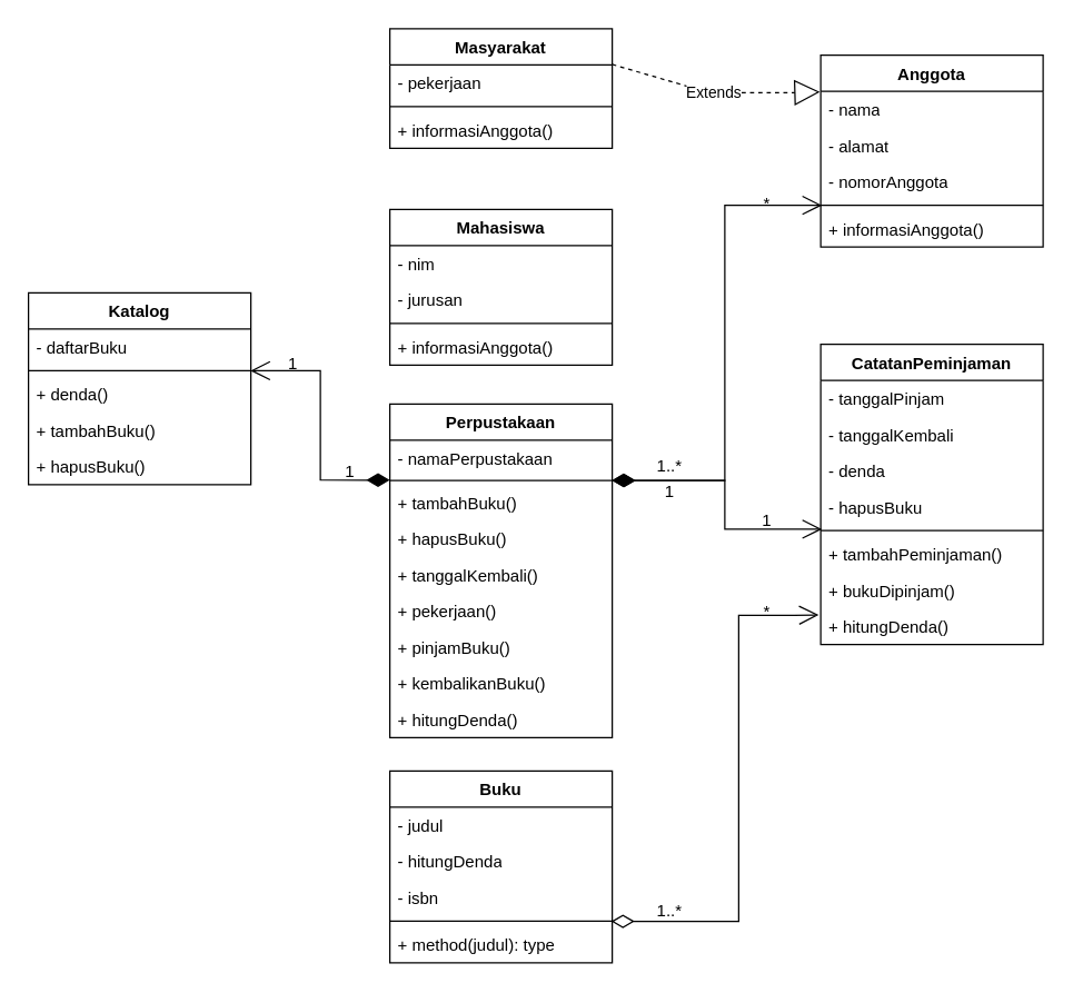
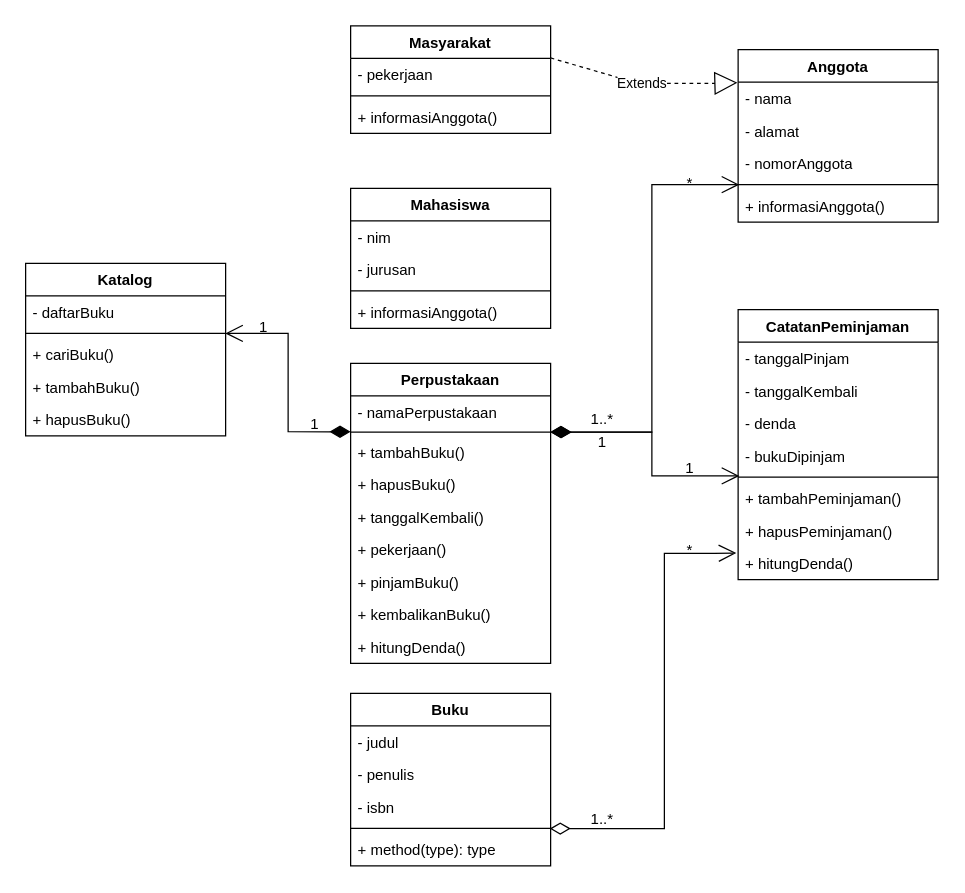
  <mxCell id="0" />
  <mxCell id="1" parent="0" />
  <mxCell id="2" value="Perpustakaan" style="swimlane;fontStyle=1;align=center;verticalAlign=top;childLayout=stackLayout;horizontal=1;startSize=26;horizontalStack=0;resizeParent=1;resizeParentMax=0;resizeLast=0;collapsible=1;marginBottom=0;whiteSpace=wrap;html=1;" parent="1" vertex="1"><mxGeometry x="280" y="290" width="160" height="240" as="geometry" /></mxCell>
  <mxCell id="3" value="- namaPerpustakaan" style="text;strokeColor=none;fillColor=none;align=left;verticalAlign=top;spacingLeft=4;spacingRight=4;overflow=hidden;rotatable=0;points=[[0,0.5],[1,0.5]];portConstraint=eastwest;whiteSpace=wrap;html=1;" parent="2" vertex="1"><mxGeometry y="26" width="160" height="26" as="geometry" /></mxCell>
  <mxCell id="4" value="" style="line;strokeWidth=1;fillColor=none;align=left;verticalAlign=middle;spacingTop=-1;spacingLeft=3;spacingRight=3;rotatable=0;labelPosition=right;points=[];portConstraint=eastwest;strokeColor=inherit;" parent="2" vertex="1"><mxGeometry y="52" width="160" height="6" as="geometry" /></mxCell>
  <mxCell id="5" value="+ tambahBuku()" style="text;strokeColor=none;fillColor=none;align=left;verticalAlign=top;spacingLeft=4;spacingRight=4;overflow=hidden;rotatable=0;points=[[0,0.5],[1,0.5]];portConstraint=eastwest;whiteSpace=wrap;html=1;" parent="2" vertex="1"><mxGeometry y="58" width="160" height="26" as="geometry" /></mxCell>
  <mxCell id="6" value="+ hapusBuku()" style="text;strokeColor=none;fillColor=none;align=left;verticalAlign=top;spacingLeft=4;spacingRight=4;overflow=hidden;rotatable=0;points=[[0,0.5],[1,0.5]];portConstraint=eastwest;whiteSpace=wrap;html=1;" parent="2" vertex="1"><mxGeometry y="84" width="160" height="26" as="geometry" /></mxCell>
  <mxCell id="7" value="+ tanggalKembali()" style="text;strokeColor=none;fillColor=none;align=left;verticalAlign=top;spacingLeft=4;spacingRight=4;overflow=hidden;rotatable=0;points=[[0,0.5],[1,0.5]];portConstraint=eastwest;whiteSpace=wrap;html=1;" parent="2" vertex="1"><mxGeometry y="110" width="160" height="26" as="geometry" /></mxCell>
  <mxCell id="8" value="+ pekerjaan()" style="text;strokeColor=none;fillColor=none;align=left;verticalAlign=top;spacingLeft=4;spacingRight=4;overflow=hidden;rotatable=0;points=[[0,0.5],[1,0.5]];portConstraint=eastwest;whiteSpace=wrap;html=1;" parent="2" vertex="1"><mxGeometry y="136" width="160" height="26" as="geometry" /></mxCell>
  <mxCell id="9" value="+ pinjamBuku()" style="text;strokeColor=none;fillColor=none;align=left;verticalAlign=top;spacingLeft=4;spacingRight=4;overflow=hidden;rotatable=0;points=[[0,0.5],[1,0.5]];portConstraint=eastwest;whiteSpace=wrap;html=1;" parent="2" vertex="1"><mxGeometry y="162" width="160" height="26" as="geometry" /></mxCell>
  <mxCell id="10" value="+ kembalikanBuku()" style="text;strokeColor=none;fillColor=none;align=left;verticalAlign=top;spacingLeft=4;spacingRight=4;overflow=hidden;rotatable=0;points=[[0,0.5],[1,0.5]];portConstraint=eastwest;whiteSpace=wrap;html=1;" parent="2" vertex="1"><mxGeometry y="188" width="160" height="26" as="geometry" /></mxCell>
  <mxCell id="11" value="+ hitungDenda()" style="text;strokeColor=none;fillColor=none;align=left;verticalAlign=top;spacingLeft=4;spacingRight=4;overflow=hidden;rotatable=0;points=[[0,0.5],[1,0.5]];portConstraint=eastwest;whiteSpace=wrap;html=1;" parent="2" vertex="1"><mxGeometry y="214" width="160" height="26" as="geometry" /></mxCell>
  <mxCell id="12" value="Katalog" style="swimlane;fontStyle=1;align=center;verticalAlign=top;childLayout=stackLayout;horizontal=1;startSize=26;horizontalStack=0;resizeParent=1;resizeParentMax=0;resizeLast=0;collapsible=1;marginBottom=0;whiteSpace=wrap;html=1;" parent="1" vertex="1"><mxGeometry x="20" y="210" width="160" height="138" as="geometry" /></mxCell>
  <mxCell id="13" value="- daftarBuku" style="text;strokeColor=none;fillColor=none;align=left;verticalAlign=top;spacingLeft=4;spacingRight=4;overflow=hidden;rotatable=0;points=[[0,0.5],[1,0.5]];portConstraint=eastwest;whiteSpace=wrap;html=1;" parent="12" vertex="1"><mxGeometry y="26" width="160" height="26" as="geometry" /></mxCell>
  <mxCell id="14" value="" style="line;strokeWidth=1;fillColor=none;align=left;verticalAlign=middle;spacingTop=-1;spacingLeft=3;spacingRight=3;rotatable=0;labelPosition=right;points=[];portConstraint=eastwest;strokeColor=inherit;" parent="12" vertex="1"><mxGeometry y="52" width="160" height="8" as="geometry" /></mxCell>
- <mxCell id="15" value="+ denda()" style="text;strokeColor=none;fillColor=none;align=left;verticalAlign=top;spacingLeft=4;spacingRight=4;overflow=hidden;rotatable=0;points=[[0,0.5],[1,0.5]];portConstraint=eastwest;whiteSpace=wrap;html=1;" parent="12" vertex="1"><mxGeometry y="60" width="160" height="26" as="geometry" /></mxCell>
+ <mxCell id="15" value="+ cariBuku()" style="text;strokeColor=none;fillColor=none;align=left;verticalAlign=top;spacingLeft=4;spacingRight=4;overflow=hidden;rotatable=0;points=[[0,0.5],[1,0.5]];portConstraint=eastwest;whiteSpace=wrap;html=1;" parent="12" vertex="1"><mxGeometry y="60" width="160" height="26" as="geometry" /></mxCell>
  <mxCell id="16" value="+ tambahBuku()" style="text;strokeColor=none;fillColor=none;align=left;verticalAlign=top;spacingLeft=4;spacingRight=4;overflow=hidden;rotatable=0;points=[[0,0.5],[1,0.5]];portConstraint=eastwest;whiteSpace=wrap;html=1;" parent="12" vertex="1"><mxGeometry y="86" width="160" height="26" as="geometry" /></mxCell>
  <mxCell id="17" value="+ hapusBuku()" style="text;strokeColor=none;fillColor=none;align=left;verticalAlign=top;spacingLeft=4;spacingRight=4;overflow=hidden;rotatable=0;points=[[0,0.5],[1,0.5]];portConstraint=eastwest;whiteSpace=wrap;html=1;" parent="12" vertex="1"><mxGeometry y="112" width="160" height="26" as="geometry" /></mxCell>
  <mxCell id="18" value="CatatanPeminjaman" style="swimlane;fontStyle=1;align=center;verticalAlign=top;childLayout=stackLayout;horizontal=1;startSize=26;horizontalStack=0;resizeParent=1;resizeParentMax=0;resizeLast=0;collapsible=1;marginBottom=0;whiteSpace=wrap;html=1;" parent="1" vertex="1"><mxGeometry x="590" y="247" width="160" height="216" as="geometry" /></mxCell>
  <mxCell id="19" value="- tanggalPinjam" style="text;strokeColor=none;fillColor=none;align=left;verticalAlign=top;spacingLeft=4;spacingRight=4;overflow=hidden;rotatable=0;points=[[0,0.5],[1,0.5]];portConstraint=eastwest;whiteSpace=wrap;html=1;" parent="18" vertex="1"><mxGeometry y="26" width="160" height="26" as="geometry" /></mxCell>
  <mxCell id="20" value="- tanggalKembali" style="text;strokeColor=none;fillColor=none;align=left;verticalAlign=top;spacingLeft=4;spacingRight=4;overflow=hidden;rotatable=0;points=[[0,0.5],[1,0.5]];portConstraint=eastwest;whiteSpace=wrap;html=1;" parent="18" vertex="1"><mxGeometry y="52" width="160" height="26" as="geometry" /></mxCell>
  <mxCell id="21" value="- denda" style="text;strokeColor=none;fillColor=none;align=left;verticalAlign=top;spacingLeft=4;spacingRight=4;overflow=hidden;rotatable=0;points=[[0,0.5],[1,0.5]];portConstraint=eastwest;whiteSpace=wrap;html=1;" parent="18" vertex="1"><mxGeometry y="78" width="160" height="26" as="geometry" /></mxCell>
- <mxCell id="22" value="- hapusBuku" style="text;strokeColor=none;fillColor=none;align=left;verticalAlign=top;spacingLeft=4;spacingRight=4;overflow=hidden;rotatable=0;points=[[0,0.5],[1,0.5]];portConstraint=eastwest;whiteSpace=wrap;html=1;" parent="18" vertex="1"><mxGeometry y="104" width="160" height="26" as="geometry" /></mxCell>
+ <mxCell id="22" value="- bukuDipinjam" style="text;strokeColor=none;fillColor=none;align=left;verticalAlign=top;spacingLeft=4;spacingRight=4;overflow=hidden;rotatable=0;points=[[0,0.5],[1,0.5]];portConstraint=eastwest;whiteSpace=wrap;html=1;" parent="18" vertex="1"><mxGeometry y="104" width="160" height="26" as="geometry" /></mxCell>
  <mxCell id="23" value="" style="line;strokeWidth=1;fillColor=none;align=left;verticalAlign=middle;spacingTop=-1;spacingLeft=3;spacingRight=3;rotatable=0;labelPosition=right;points=[];portConstraint=eastwest;strokeColor=inherit;" parent="18" vertex="1"><mxGeometry y="130" width="160" height="8" as="geometry" /></mxCell>
  <mxCell id="24" value="+ tambahPeminjaman()" style="text;strokeColor=none;fillColor=none;align=left;verticalAlign=top;spacingLeft=4;spacingRight=4;overflow=hidden;rotatable=0;points=[[0,0.5],[1,0.5]];portConstraint=eastwest;whiteSpace=wrap;html=1;" parent="18" vertex="1"><mxGeometry y="138" width="160" height="26" as="geometry" /></mxCell>
- <mxCell id="25" value="+ bukuDipinjam()" style="text;strokeColor=none;fillColor=none;align=left;verticalAlign=top;spacingLeft=4;spacingRight=4;overflow=hidden;rotatable=0;points=[[0,0.5],[1,0.5]];portConstraint=eastwest;whiteSpace=wrap;html=1;" parent="18" vertex="1"><mxGeometry y="164" width="160" height="26" as="geometry" /></mxCell>
+ <mxCell id="25" value="+ hapusPeminjaman()" style="text;strokeColor=none;fillColor=none;align=left;verticalAlign=top;spacingLeft=4;spacingRight=4;overflow=hidden;rotatable=0;points=[[0,0.5],[1,0.5]];portConstraint=eastwest;whiteSpace=wrap;html=1;" parent="18" vertex="1"><mxGeometry y="164" width="160" height="26" as="geometry" /></mxCell>
  <mxCell id="26" value="+ hitungDenda()" style="text;strokeColor=none;fillColor=none;align=left;verticalAlign=top;spacingLeft=4;spacingRight=4;overflow=hidden;rotatable=0;points=[[0,0.5],[1,0.5]];portConstraint=eastwest;whiteSpace=wrap;html=1;" parent="18" vertex="1"><mxGeometry y="190" width="160" height="26" as="geometry" /></mxCell>
  <mxCell id="27" value="Buku" style="swimlane;fontStyle=1;align=center;verticalAlign=top;childLayout=stackLayout;horizontal=1;startSize=26;horizontalStack=0;resizeParent=1;resizeParentMax=0;resizeLast=0;collapsible=1;marginBottom=0;whiteSpace=wrap;html=1;" parent="1" vertex="1"><mxGeometry x="280" y="554" width="160" height="138" as="geometry" /></mxCell>
  <mxCell id="28" value="- judul" style="text;strokeColor=none;fillColor=none;align=left;verticalAlign=top;spacingLeft=4;spacingRight=4;overflow=hidden;rotatable=0;points=[[0,0.5],[1,0.5]];portConstraint=eastwest;whiteSpace=wrap;html=1;" parent="27" vertex="1"><mxGeometry y="26" width="160" height="26" as="geometry" /></mxCell>
- <mxCell id="29" value="- hitungDenda" style="text;strokeColor=none;fillColor=none;align=left;verticalAlign=top;spacingLeft=4;spacingRight=4;overflow=hidden;rotatable=0;points=[[0,0.5],[1,0.5]];portConstraint=eastwest;whiteSpace=wrap;html=1;" parent="27" vertex="1"><mxGeometry y="52" width="160" height="26" as="geometry" /></mxCell>
+ <mxCell id="29" value="- penulis" style="text;strokeColor=none;fillColor=none;align=left;verticalAlign=top;spacingLeft=4;spacingRight=4;overflow=hidden;rotatable=0;points=[[0,0.5],[1,0.5]];portConstraint=eastwest;whiteSpace=wrap;html=1;" parent="27" vertex="1"><mxGeometry y="52" width="160" height="26" as="geometry" /></mxCell>
  <mxCell id="30" value="- isbn" style="text;strokeColor=none;fillColor=none;align=left;verticalAlign=top;spacingLeft=4;spacingRight=4;overflow=hidden;rotatable=0;points=[[0,0.5],[1,0.5]];portConstraint=eastwest;whiteSpace=wrap;html=1;" parent="27" vertex="1"><mxGeometry y="78" width="160" height="26" as="geometry" /></mxCell>
  <mxCell id="31" value="" style="line;strokeWidth=1;fillColor=none;align=left;verticalAlign=middle;spacingTop=-1;spacingLeft=3;spacingRight=3;rotatable=0;labelPosition=right;points=[];portConstraint=eastwest;strokeColor=inherit;" parent="27" vertex="1"><mxGeometry y="104" width="160" height="8" as="geometry" /></mxCell>
- <mxCell id="32" value="+ method(judul): type" style="text;strokeColor=none;fillColor=none;align=left;verticalAlign=top;spacingLeft=4;spacingRight=4;overflow=hidden;rotatable=0;points=[[0,0.5],[1,0.5]];portConstraint=eastwest;whiteSpace=wrap;html=1;" parent="27" vertex="1"><mxGeometry y="112" width="160" height="26" as="geometry" /></mxCell>
+ <mxCell id="32" value="+ method(type): type" style="text;strokeColor=none;fillColor=none;align=left;verticalAlign=top;spacingLeft=4;spacingRight=4;overflow=hidden;rotatable=0;points=[[0,0.5],[1,0.5]];portConstraint=eastwest;whiteSpace=wrap;html=1;" parent="27" vertex="1"><mxGeometry y="112" width="160" height="26" as="geometry" /></mxCell>
  <mxCell id="33" value="" style="endArrow=open;html=1;endSize=12;startArrow=diamondThin;startSize=14;startFill=0;edgeStyle=orthogonalEdgeStyle;align=left;verticalAlign=bottom;rounded=0;exitX=0.995;exitY=0.524;exitDx=0;exitDy=0;exitPerimeter=0;entryX=-0.009;entryY=0.181;entryDx=0;entryDy=0;entryPerimeter=0;" parent="1" source="31" target="26" edge="1"><mxGeometry x="-1" y="3" relative="1" as="geometry"><mxPoint x="480" y="635.29" as="sourcePoint" /><mxPoint x="571" y="440" as="targetPoint" /><Array as="points"><mxPoint x="531" y="662" /><mxPoint x="531" y="442" /><mxPoint x="571" y="442" /></Array></mxGeometry></mxCell>
  <mxCell id="34" value="Anggota" style="swimlane;fontStyle=1;align=center;verticalAlign=top;childLayout=stackLayout;horizontal=1;startSize=26;horizontalStack=0;resizeParent=1;resizeParentMax=0;resizeLast=0;collapsible=1;marginBottom=0;whiteSpace=wrap;html=1;" parent="1" vertex="1"><mxGeometry x="590" y="39" width="160" height="138" as="geometry" /></mxCell>
  <mxCell id="35" value="- nama" style="text;strokeColor=none;fillColor=none;align=left;verticalAlign=top;spacingLeft=4;spacingRight=4;overflow=hidden;rotatable=0;points=[[0,0.5],[1,0.5]];portConstraint=eastwest;whiteSpace=wrap;html=1;" parent="34" vertex="1"><mxGeometry y="26" width="160" height="26" as="geometry" /></mxCell>
  <mxCell id="36" value="- alamat" style="text;strokeColor=none;fillColor=none;align=left;verticalAlign=top;spacingLeft=4;spacingRight=4;overflow=hidden;rotatable=0;points=[[0,0.5],[1,0.5]];portConstraint=eastwest;whiteSpace=wrap;html=1;" parent="34" vertex="1"><mxGeometry y="52" width="160" height="26" as="geometry" /></mxCell>
  <mxCell id="37" value="- nomorAnggota" style="text;strokeColor=none;fillColor=none;align=left;verticalAlign=top;spacingLeft=4;spacingRight=4;overflow=hidden;rotatable=0;points=[[0,0.5],[1,0.5]];portConstraint=eastwest;whiteSpace=wrap;html=1;" parent="34" vertex="1"><mxGeometry y="78" width="160" height="26" as="geometry" /></mxCell>
  <mxCell id="38" value="" style="line;strokeWidth=1;fillColor=none;align=left;verticalAlign=middle;spacingTop=-1;spacingLeft=3;spacingRight=3;rotatable=0;labelPosition=right;points=[];portConstraint=eastwest;strokeColor=inherit;" parent="34" vertex="1"><mxGeometry y="104" width="160" height="8" as="geometry" /></mxCell>
  <mxCell id="39" value="+ informasiAnggota()" style="text;strokeColor=none;fillColor=none;align=left;verticalAlign=top;spacingLeft=4;spacingRight=4;overflow=hidden;rotatable=0;points=[[0,0.5],[1,0.5]];portConstraint=eastwest;whiteSpace=wrap;html=1;" parent="34" vertex="1"><mxGeometry y="112" width="160" height="26" as="geometry" /></mxCell>
  <mxCell id="40" value="Mahasiswa" style="swimlane;fontStyle=1;align=center;verticalAlign=top;childLayout=stackLayout;horizontal=1;startSize=26;horizontalStack=0;resizeParent=1;resizeParentMax=0;resizeLast=0;collapsible=1;marginBottom=0;whiteSpace=wrap;html=1;" parent="1" vertex="1"><mxGeometry x="280" y="150" width="160" height="112" as="geometry" /></mxCell>
  <mxCell id="41" value="- nim" style="text;strokeColor=none;fillColor=none;align=left;verticalAlign=top;spacingLeft=4;spacingRight=4;overflow=hidden;rotatable=0;points=[[0,0.5],[1,0.5]];portConstraint=eastwest;whiteSpace=wrap;html=1;" parent="40" vertex="1"><mxGeometry y="26" width="160" height="26" as="geometry" /></mxCell>
  <mxCell id="42" value="- jurusan" style="text;strokeColor=none;fillColor=none;align=left;verticalAlign=top;spacingLeft=4;spacingRight=4;overflow=hidden;rotatable=0;points=[[0,0.5],[1,0.5]];portConstraint=eastwest;whiteSpace=wrap;html=1;" parent="40" vertex="1"><mxGeometry y="52" width="160" height="26" as="geometry" /></mxCell>
  <mxCell id="43" value="" style="line;strokeWidth=1;fillColor=none;align=left;verticalAlign=middle;spacingTop=-1;spacingLeft=3;spacingRight=3;rotatable=0;labelPosition=right;points=[];portConstraint=eastwest;strokeColor=inherit;" parent="40" vertex="1"><mxGeometry y="78" width="160" height="8" as="geometry" /></mxCell>
  <mxCell id="44" value="+ informasiAnggota()" style="text;strokeColor=none;fillColor=none;align=left;verticalAlign=top;spacingLeft=4;spacingRight=4;overflow=hidden;rotatable=0;points=[[0,0.5],[1,0.5]];portConstraint=eastwest;whiteSpace=wrap;html=1;" parent="40" vertex="1"><mxGeometry y="86" width="160" height="26" as="geometry" /></mxCell>
  <mxCell id="45" value="Masyarakat" style="swimlane;fontStyle=1;align=center;verticalAlign=top;childLayout=stackLayout;horizontal=1;startSize=26;horizontalStack=0;resizeParent=1;resizeParentMax=0;resizeLast=0;collapsible=1;marginBottom=0;whiteSpace=wrap;html=1;" parent="1" vertex="1"><mxGeometry x="280" y="20" width="160" height="86" as="geometry" /></mxCell>
  <mxCell id="46" value="- pekerjaan" style="text;strokeColor=none;fillColor=none;align=left;verticalAlign=top;spacingLeft=4;spacingRight=4;overflow=hidden;rotatable=0;points=[[0,0.5],[1,0.5]];portConstraint=eastwest;whiteSpace=wrap;html=1;" parent="45" vertex="1"><mxGeometry y="26" width="160" height="26" as="geometry" /></mxCell>
  <mxCell id="47" value="" style="line;strokeWidth=1;fillColor=none;align=left;verticalAlign=middle;spacingTop=-1;spacingLeft=3;spacingRight=3;rotatable=0;labelPosition=right;points=[];portConstraint=eastwest;strokeColor=inherit;" parent="45" vertex="1"><mxGeometry y="52" width="160" height="8" as="geometry" /></mxCell>
  <mxCell id="48" value="+ informasiAnggota()" style="text;strokeColor=none;fillColor=none;align=left;verticalAlign=top;spacingLeft=4;spacingRight=4;overflow=hidden;rotatable=0;points=[[0,0.5],[1,0.5]];portConstraint=eastwest;whiteSpace=wrap;html=1;" parent="45" vertex="1"><mxGeometry y="60" width="160" height="26" as="geometry" /></mxCell>
  <mxCell id="49" value="Extends" style="endArrow=block;endSize=16;endFill=0;html=1;rounded=0;entryX=-0.003;entryY=0.018;entryDx=0;entryDy=0;entryPerimeter=0;exitX=1;exitY=-0.013;exitDx=0;exitDy=0;exitPerimeter=0;dashed=1;" parent="1" source="46" target="35" edge="1"><mxGeometry width="160" relative="1" as="geometry"><mxPoint x="460" y="52" as="sourcePoint" /><mxPoint x="590" y="66" as="targetPoint" /><Array as="points"><mxPoint x="510" y="66" /><mxPoint x="530" y="66" /><mxPoint x="570" y="66" /></Array></mxGeometry></mxCell>
  <mxCell id="50" value="" style="endArrow=open;html=1;endSize=12;startArrow=diamondThin;startSize=14;startFill=1;edgeStyle=orthogonalEdgeStyle;align=left;verticalAlign=bottom;rounded=0;exitX=0;exitY=1.105;exitDx=0;exitDy=0;exitPerimeter=0;entryX=0.998;entryY=0.503;entryDx=0;entryDy=0;entryPerimeter=0;" parent="1" source="3" target="14" edge="1"><mxGeometry x="-1" y="3" relative="1" as="geometry"><mxPoint x="41" y="420" as="sourcePoint" /><mxPoint x="191" y="270" as="targetPoint" /></mxGeometry></mxCell>
  <mxCell id="51" value="1..*" style="text;html=1;align=center;verticalAlign=middle;whiteSpace=wrap;rounded=0;" parent="1" vertex="1"><mxGeometry x="461" y="650" width="41" height="10" as="geometry" /></mxCell>
  <mxCell id="52" value="*" style="text;html=1;align=center;verticalAlign=middle;whiteSpace=wrap;rounded=0;" parent="1" vertex="1"><mxGeometry x="531" y="435" width="41" height="10" as="geometry" /></mxCell>
  <mxCell id="53" value="1" style="text;html=1;align=center;verticalAlign=middle;whiteSpace=wrap;rounded=0;" parent="1" vertex="1"><mxGeometry x="461" y="348" width="41" height="10" as="geometry" /></mxCell>
  <mxCell id="54" value="1" style="text;html=1;align=center;verticalAlign=middle;whiteSpace=wrap;rounded=0;" parent="1" vertex="1"><mxGeometry x="531" y="369" width="41" height="10" as="geometry" /></mxCell>
  <mxCell id="55" value="1..*" style="text;html=1;align=center;verticalAlign=middle;whiteSpace=wrap;rounded=0;" parent="1" vertex="1"><mxGeometry x="461" y="330" width="41" height="10" as="geometry" /></mxCell>
  <mxCell id="56" value="*" style="text;html=1;align=center;verticalAlign=middle;whiteSpace=wrap;rounded=0;" parent="1" vertex="1"><mxGeometry x="531" y="141" width="41" height="10" as="geometry" /></mxCell>
  <mxCell id="57" value="1" style="text;html=1;align=center;verticalAlign=middle;whiteSpace=wrap;rounded=0;" parent="1" vertex="1"><mxGeometry x="231" y="334" width="41" height="10" as="geometry" /></mxCell>
  <mxCell id="58" value="1" style="text;html=1;align=center;verticalAlign=middle;whiteSpace=wrap;rounded=0;" parent="1" vertex="1"><mxGeometry x="190" y="256" width="41" height="10" as="geometry" /></mxCell>
  <mxCell id="59" value="" style="endArrow=open;html=1;endSize=12;startArrow=diamondThin;startSize=14;startFill=1;edgeStyle=orthogonalEdgeStyle;align=left;verticalAlign=bottom;rounded=0;exitX=0.998;exitY=0.497;exitDx=0;exitDy=0;exitPerimeter=0;entryX=0.006;entryY=0.375;entryDx=0;entryDy=0;entryPerimeter=0;" edge="1" parent="1" source="4" target="23"><mxGeometry x="-1" y="3" relative="1" as="geometry"><mxPoint x="441" y="345" as="sourcePoint" /><mxPoint x="541" y="360" as="targetPoint" /><Array as="points"><mxPoint x="521" y="345" /><mxPoint x="521" y="380" /></Array></mxGeometry></mxCell>
  <mxCell id="60" value="" style="endArrow=open;html=1;endSize=12;startArrow=diamondThin;startSize=14;startFill=1;edgeStyle=orthogonalEdgeStyle;align=left;verticalAlign=bottom;rounded=0;exitX=0.998;exitY=0.497;exitDx=0;exitDy=0;exitPerimeter=0;entryX=0.006;entryY=0.5;entryDx=0;entryDy=0;entryPerimeter=0;" edge="1" parent="1" target="38"><mxGeometry x="-1" y="3" relative="1" as="geometry"><mxPoint x="440" y="345" as="sourcePoint" /><mxPoint x="531" y="120" as="targetPoint" /><Array as="points"><mxPoint x="521" y="345" /><mxPoint x="521" y="147" /></Array></mxGeometry></mxCell>
